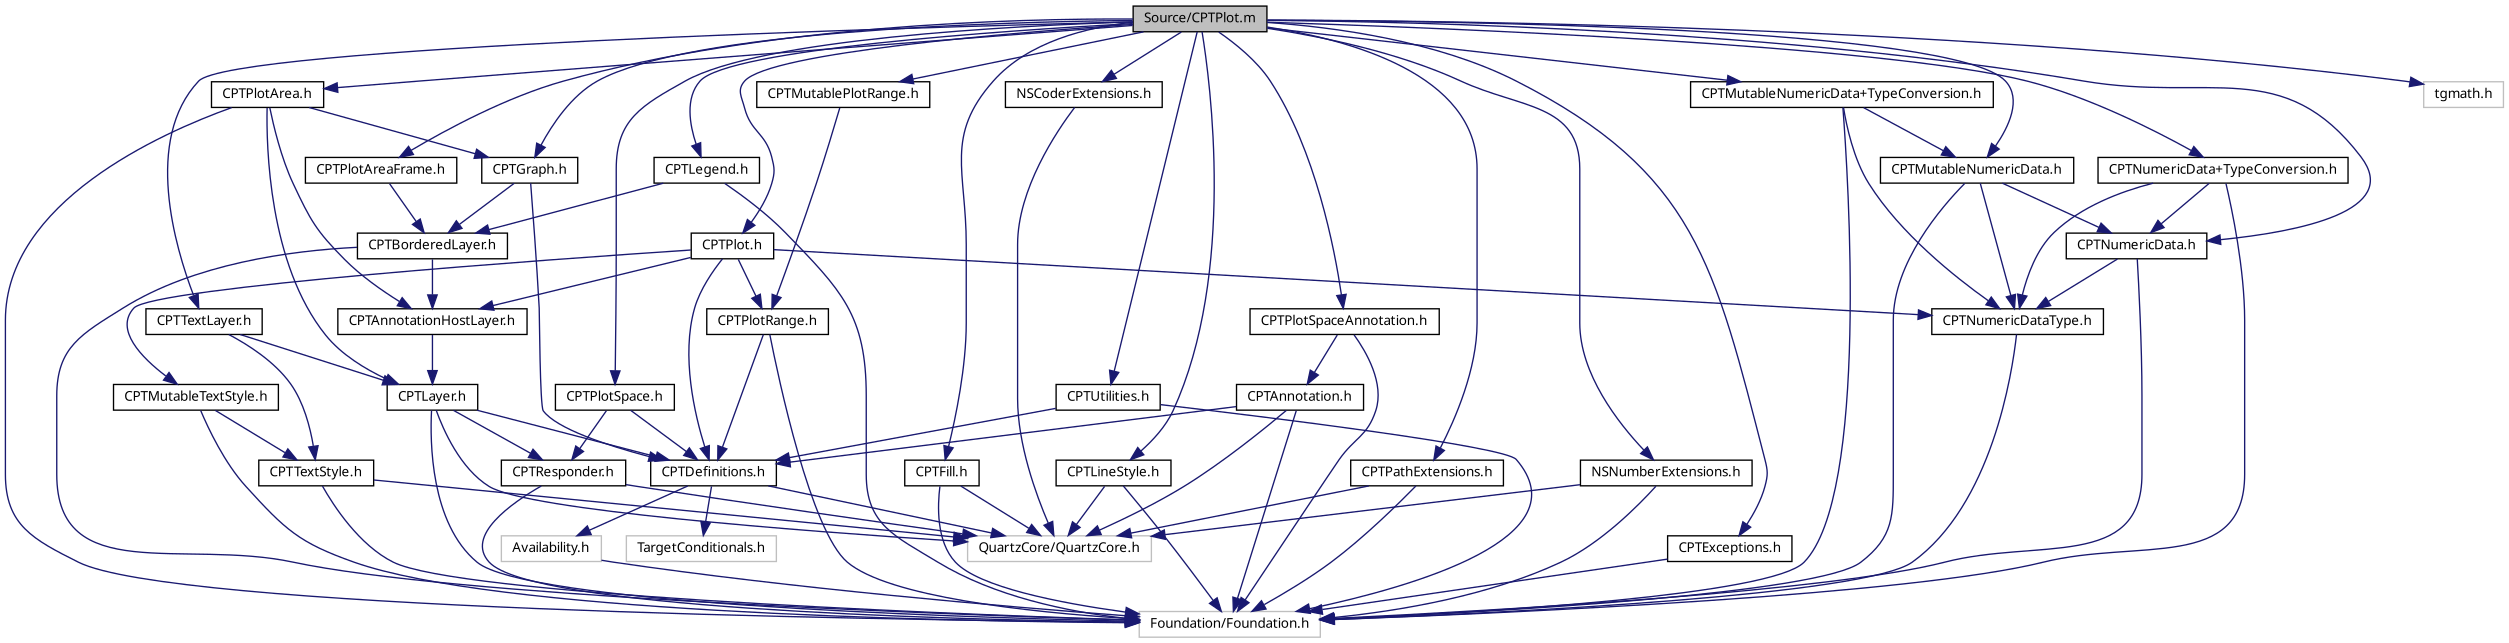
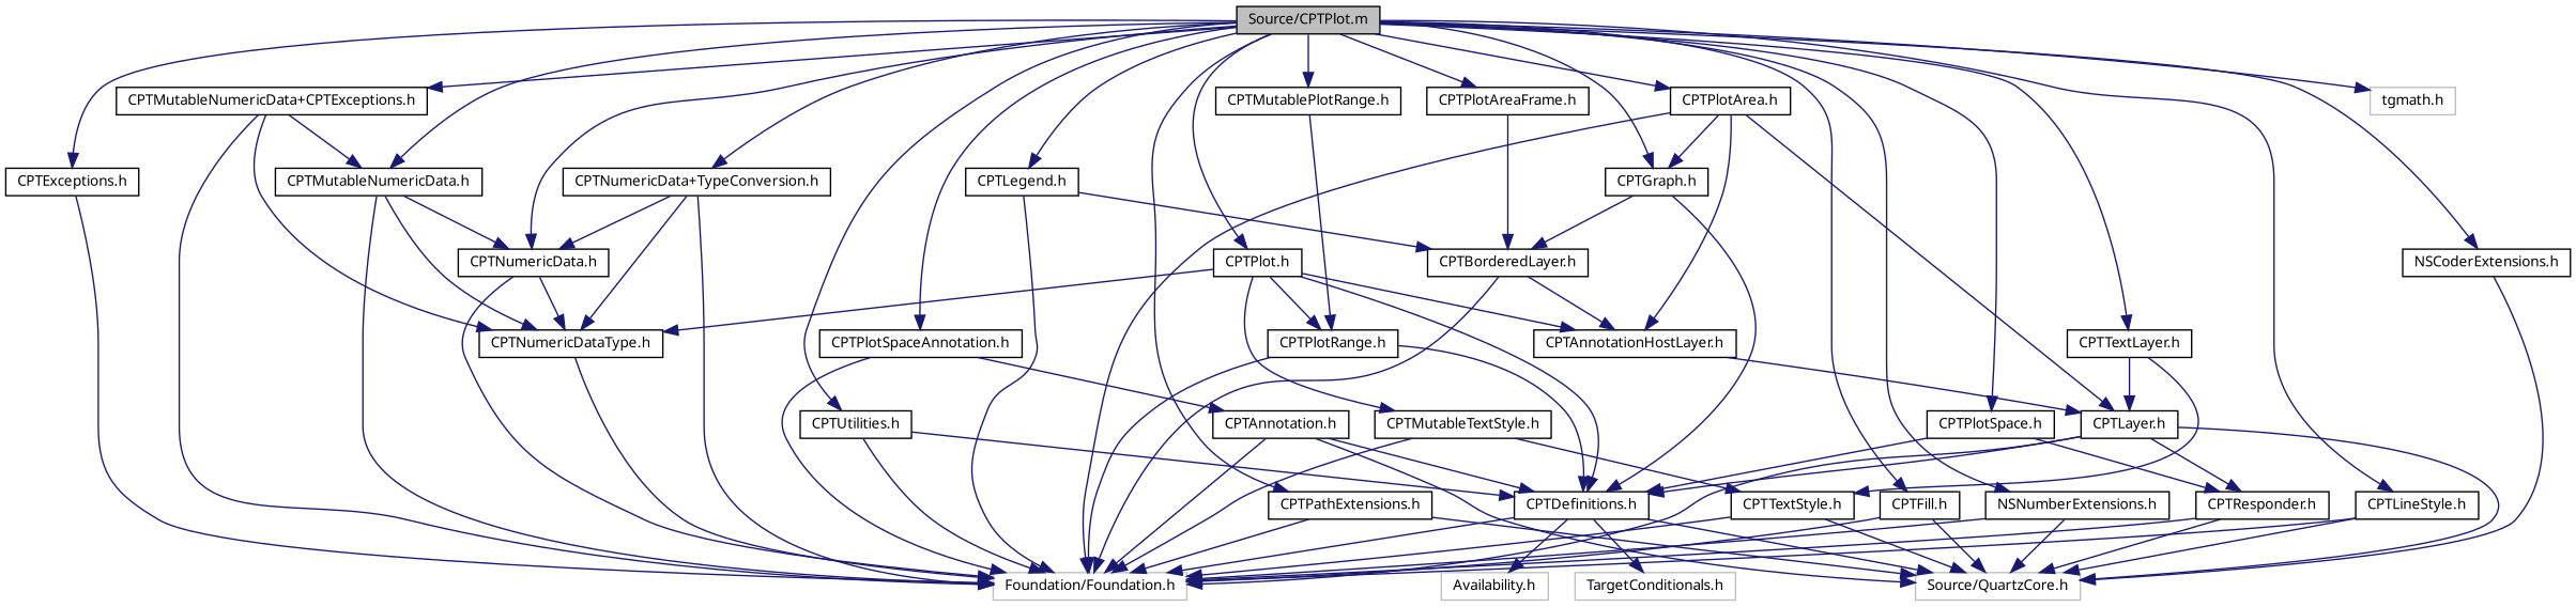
  digraph {
    node [color=black fontname="Lucinda Grande" fontsize=10 shape=record]
    edge [color=midnightblue fontname="Lucinda Grande" fontsize=10 labelfontname="Lucinda Grande" labelfontsize=10 style=solid]
    n1 [fillcolor=grey75 fontcolor=black height=0.2 label="Source/CPTPlot.m" style=filled width=0.4]
    n2 [height=0.2 label="CPTPlot.h" width=0.4]
    n3 [height=0.2 label="CPTExceptions.h" width=0.4]
    n4 [height=0.2 label="CPTFill.h" width=0.4]
    n5 [height=0.2 label="CPTGraph.h" width=0.4]
    n6 [height=0.2 label="CPTLegend.h" width=0.4]
    n7 [height=0.2 label="CPTLineStyle.h" width=0.4]
-   n8 [height=0.2 label="CPTMutableNumericData+TypeConversion.h" width=0.4]
+   n8 [height=0.2 label="CPTMutableNumericData+CPTExceptions.h" width=0.4]
    n9 [height=0.2 label="CPTMutableNumericData.h" width=0.4]
    n10 [height=0.2 label="CPTNumericData.h" width=0.4]
    n11 [height=0.2 label="CPTMutablePlotRange.h" width=0.4]
    n12 [height=0.2 label="CPTNumericData+TypeConversion.h" width=0.4]
    n13 [height=0.2 label="CPTPathExtensions.h" width=0.4]
    n14 [height=0.2 label="CPTPlotArea.h" width=0.4]
    n15 [height=0.2 label="CPTPlotAreaFrame.h" width=0.4]
    n16 [height=0.2 label="CPTPlotSpace.h" width=0.4]
    n17 [height=0.2 label="CPTPlotSpaceAnnotation.h" width=0.4]
    n18 [height=0.2 label="CPTTextLayer.h" width=0.4]
    n19 [height=0.2 label="CPTUtilities.h" width=0.4]
    n20 [height=0.2 label="NSCoderExtensions.h" width=0.4]
    n21 [height=0.2 label="NSNumberExtensions.h" width=0.4]
    n22 [color=grey75 height=0.2 label="tgmath.h" width=0.4]
    n23 [height=0.2 label="CPTDefinitions.h" width=0.4]
    n24 [height=0.2 label="CPTMutableTextStyle.h" width=0.4]
    n25 [height=0.2 label="CPTNumericDataType.h" width=0.4]
    n26 [height=0.2 label="CPTPlotRange.h" width=0.4]
    n27 [height=0.2 label="CPTAnnotationHostLayer.h" width=0.4]
    n28 [color=grey75 height=0.2 label="Foundation/Foundation.h" width=0.4]
-   n29 [color=grey75 height=0.2 label="QuartzCore/QuartzCore.h" width=0.4]
+   n29 [color=grey75 height=0.2 label="Source/QuartzCore.h" width=0.4]
    n30 [height=0.2 label="CPTBorderedLayer.h" width=0.4]
    n31 [height=0.2 label="CPTLayer.h" width=0.4]
    n32 [height=0.2 label="CPTResponder.h" width=0.4]
    n33 [height=0.2 label="CPTAnnotation.h" width=0.4]
    n34 [height=0.2 label="CPTTextStyle.h" width=0.4]
    n35 [color=grey75 height=0.2 label="Availability.h" width=0.4]
    n36 [color=grey75 height=0.2 label="TargetConditionals.h" width=0.4]
    n1 -> n2
    n1 -> n3
    n1 -> n4
    n1 -> n5
    n1 -> n6
    n1 -> n7
    n1 -> n8
    n1 -> n9
    n1 -> n10
    n1 -> n11
    n1 -> n12
    n1 -> n13
    n1 -> n14
    n1 -> n15
    n1 -> n16
    n1 -> n17
    n1 -> n18
    n1 -> n19
    n1 -> n20
    n1 -> n21
    n1 -> n22
    n2 -> n23
    n2 -> n24
    n2 -> n25
    n2 -> n26
    n2 -> n27
    n3 -> n28
    n4 -> n28
    n4 -> n29
    n5 -> n23
    n5 -> n30
    n6 -> n28
    n6 -> n30
    n7 -> n28
    n7 -> n29
    n8 -> n9
    n8 -> n25
    n8 -> n28
    n9 -> n10
    n9 -> n25
    n9 -> n28
    n10 -> n25
    n10 -> n28
    n11 -> n26
    n12 -> n10
    n12 -> n25
    n12 -> n28
    n13 -> n28
    n13 -> n29
    n14 -> n5
    n14 -> n27
    n14 -> n28
    n14 -> n31
    n15 -> n30
    n16 -> n23
    n16 -> n32
    n17 -> n28
    n17 -> n33
    n18 -> n31
    n18 -> n34
    n19 -> n23
    n19 -> n28
    n20 -> n29
    n21 -> n28
    n21 -> n29
-   n35 -> n28
+   n23 -> n28
    n23 -> n29
    n23 -> n35
    n23 -> n36
    n24 -> n28
    n24 -> n34
    n25 -> n28
    n26 -> n23
    n26 -> n28
    n27 -> n31
    n30 -> n27
    n30 -> n28
    n31 -> n23
    n31 -> n28
    n31 -> n29
    n31 -> n32
    n32 -> n28
    n32 -> n29
    n33 -> n23
    n33 -> n28
    n33 -> n29
    n34 -> n28
    n34 -> n29
  }
